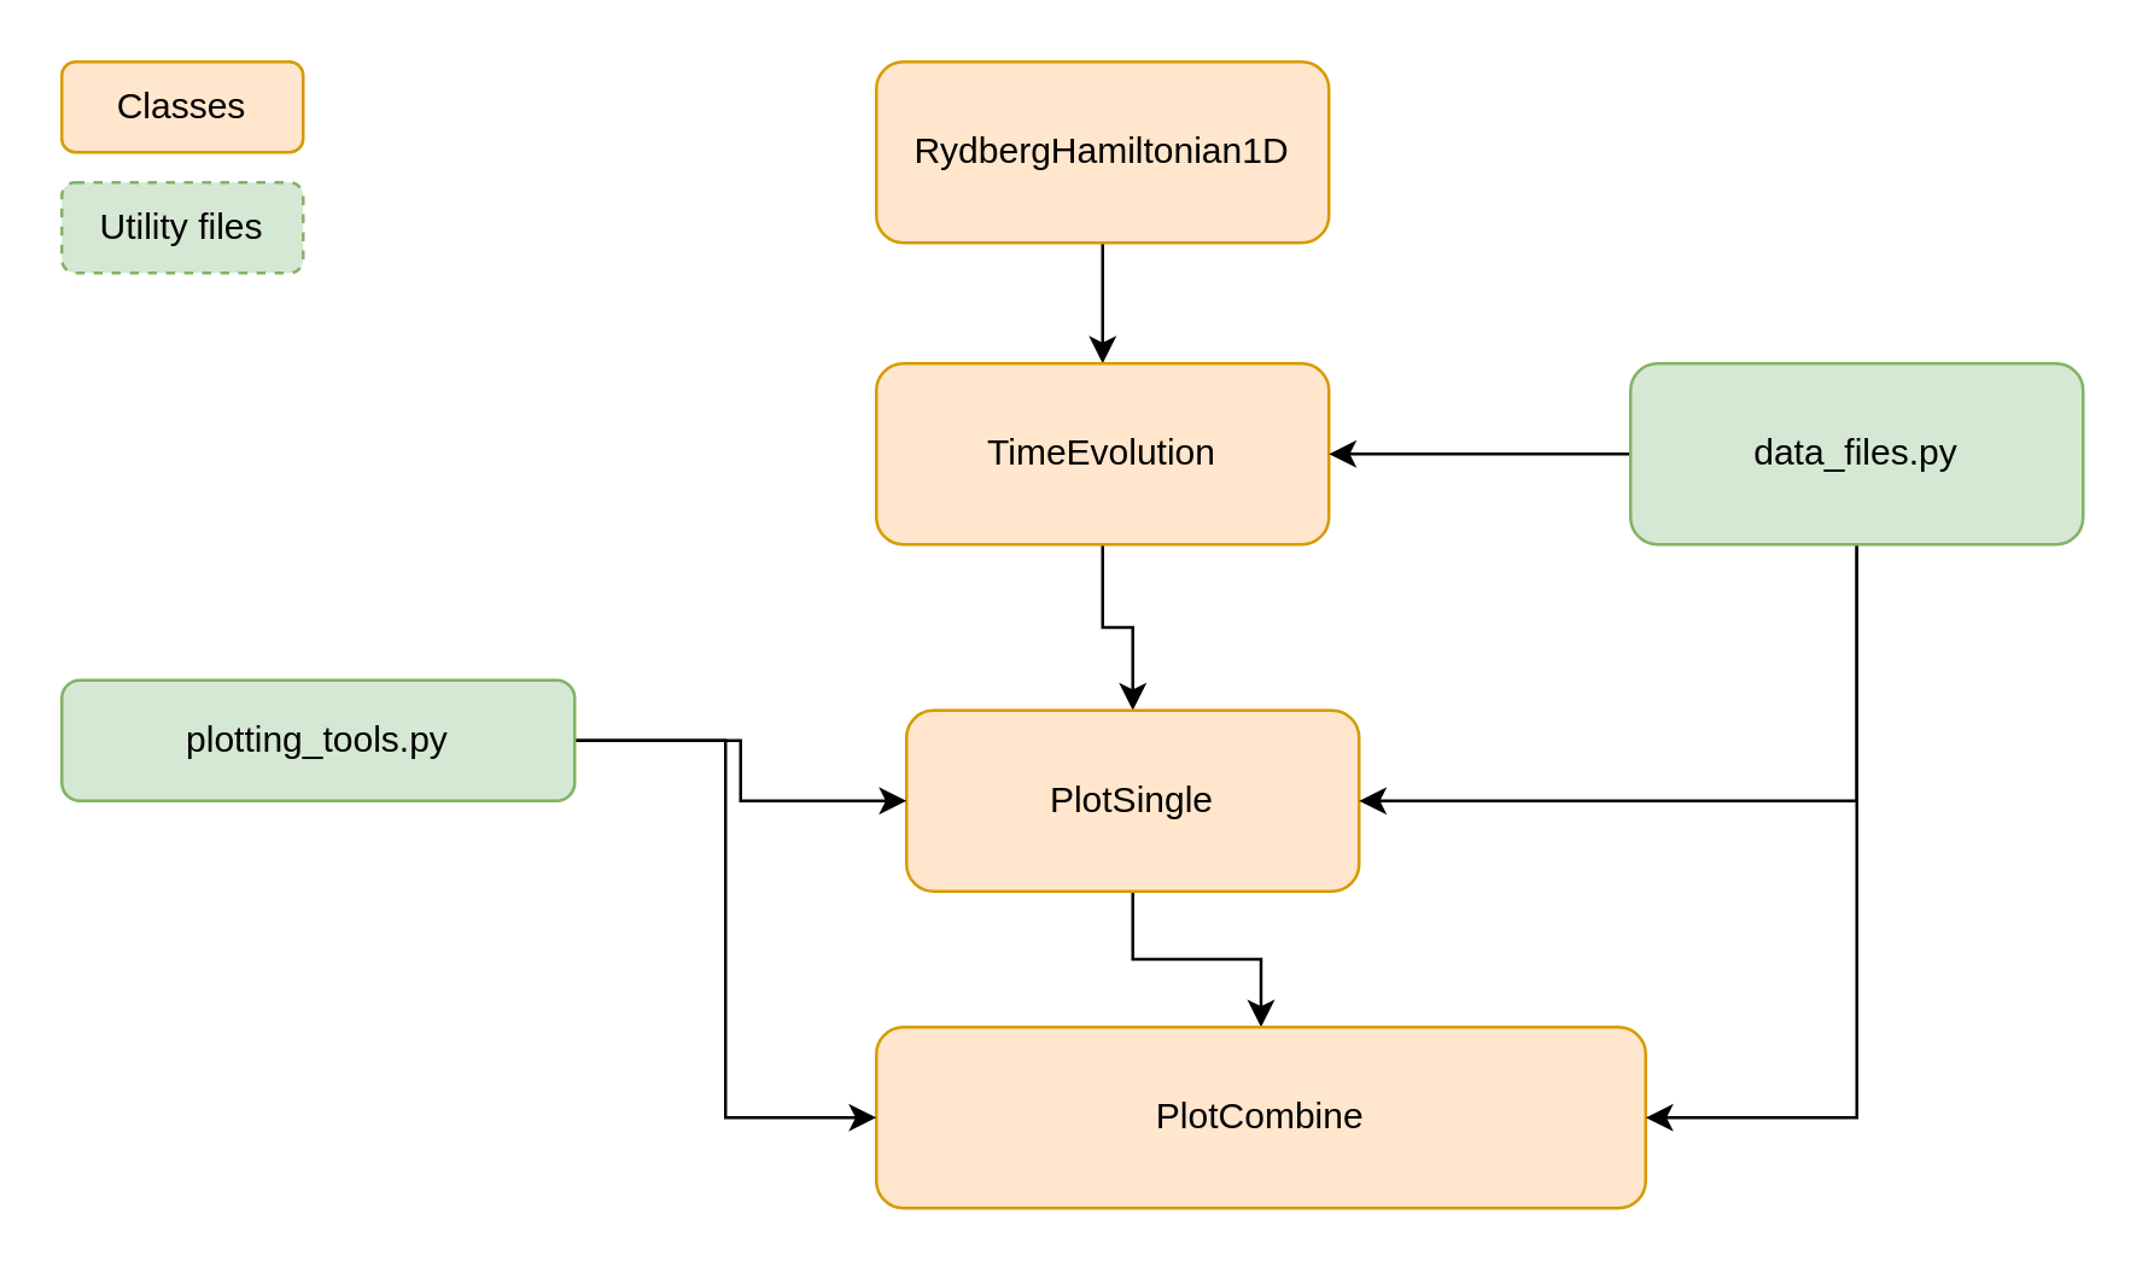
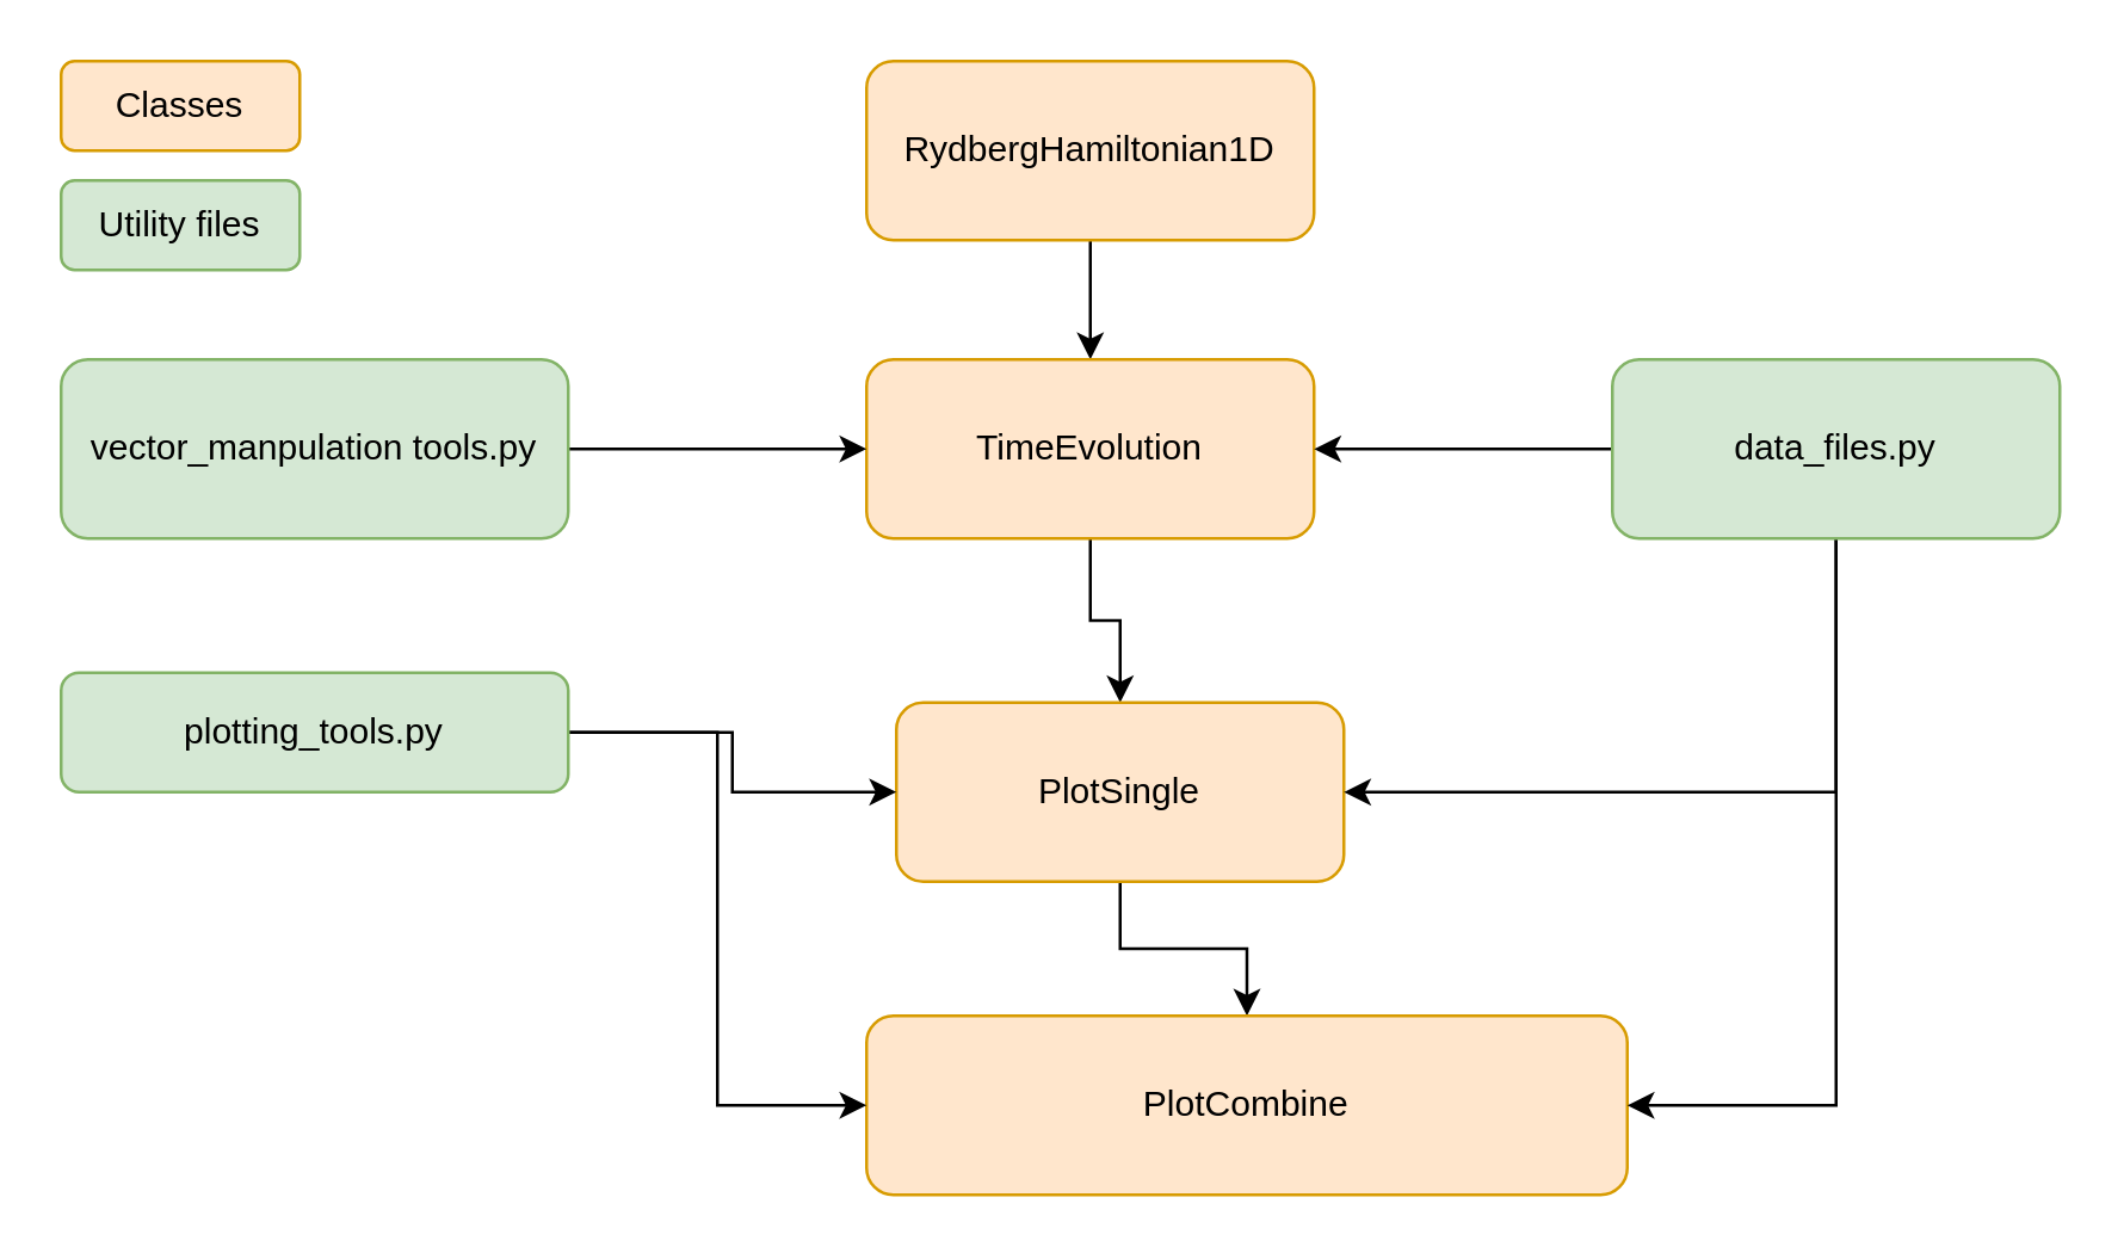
  <mxCell id="0" />
  <mxCell id="1" parent="0" />
  <mxCell id="2" style="edgeStyle=orthogonalEdgeStyle;rounded=0;orthogonalLoop=1;jettySize=auto;html=1;exitX=0.5;exitY=1;exitDx=0;exitDy=0;entryX=0.5;entryY=0;entryDx=0;entryDy=0;" edge="1" parent="1" source="3" target="6"><mxGeometry relative="1" as="geometry" /></mxCell>
  <mxCell id="3" value="RydbergHamiltonian1D" style="rounded=1;whiteSpace=wrap;html=1;fillColor=#ffe6cc;strokeColor=#d79b00;" vertex="1" parent="1"><mxGeometry x="290" y="20" width="150" height="60" as="geometry" /></mxCell>
  <mxCell id="4" style="edgeStyle=orthogonalEdgeStyle;rounded=0;orthogonalLoop=1;jettySize=auto;html=1;exitX=1;exitY=0.5;exitDx=0;exitDy=0;" edge="1" parent="1" source="6"><mxGeometry relative="1" as="geometry"><mxPoint x="440" y="150" as="targetPoint" /></mxGeometry></mxCell>
  <mxCell id="5" style="edgeStyle=orthogonalEdgeStyle;rounded=0;orthogonalLoop=1;jettySize=auto;html=1;exitX=0.5;exitY=1;exitDx=0;exitDy=0;" edge="1" parent="1" source="6" target="8"><mxGeometry relative="1" as="geometry" /></mxCell>
  <mxCell id="6" value="TimeEvolution" style="rounded=1;whiteSpace=wrap;html=1;fillColor=#ffe6cc;strokeColor=#d79b00;" vertex="1" parent="1"><mxGeometry x="290" y="120" width="150" height="60" as="geometry" /></mxCell>
  <mxCell id="7" style="edgeStyle=orthogonalEdgeStyle;rounded=0;orthogonalLoop=1;jettySize=auto;html=1;exitX=0.5;exitY=1;exitDx=0;exitDy=0;entryX=0.5;entryY=0;entryDx=0;entryDy=0;" edge="1" parent="1" source="8" target="9"><mxGeometry relative="1" as="geometry" /></mxCell>
  <mxCell id="8" value="PlotSingle" style="rounded=1;whiteSpace=wrap;html=1;fillColor=#ffe6cc;strokeColor=#d79b00;" vertex="1" parent="1"><mxGeometry x="300" y="235" width="150" height="60" as="geometry" /></mxCell>
  <mxCell id="9" value="PlotCombine" style="rounded=1;whiteSpace=wrap;html=1;fillColor=#ffe6cc;strokeColor=#d79b00;" vertex="1" parent="1"><mxGeometry x="290" y="340" width="255" height="60" as="geometry" /></mxCell>
  <mxCell id="10" style="edgeStyle=orthogonalEdgeStyle;rounded=0;orthogonalLoop=1;jettySize=auto;html=1;exitX=0.5;exitY=1;exitDx=0;exitDy=0;entryX=1;entryY=0.5;entryDx=0;entryDy=0;" edge="1" parent="1" source="13" target="8"><mxGeometry relative="1" as="geometry" /></mxCell>
  <mxCell id="11" style="edgeStyle=orthogonalEdgeStyle;rounded=0;orthogonalLoop=1;jettySize=auto;html=1;entryX=1;entryY=0.5;entryDx=0;entryDy=0;" edge="1" parent="1" source="13" target="9"><mxGeometry relative="1" as="geometry"><Array as="points"><mxPoint x="615" y="370" /></Array></mxGeometry></mxCell>
  <mxCell id="12" style="edgeStyle=orthogonalEdgeStyle;rounded=0;orthogonalLoop=1;jettySize=auto;html=1;exitX=0;exitY=0.5;exitDx=0;exitDy=0;" edge="1" parent="1" source="13" target="6"><mxGeometry relative="1" as="geometry" /></mxCell>
  <mxCell id="13" value="data_files.py" style="rounded=1;whiteSpace=wrap;html=1;strokeColor=#82b366;fillColor=#d5e8d4;" vertex="1" parent="1"><mxGeometry x="540" y="120" width="150" height="60" as="geometry" /></mxCell>
+ <mxCell id="14" style="edgeStyle=orthogonalEdgeStyle;rounded=0;orthogonalLoop=1;jettySize=auto;html=1;entryX=0;entryY=0.5;entryDx=0;entryDy=0;" edge="1" parent="1" source="15" target="6"><mxGeometry relative="1" as="geometry" /></mxCell>
+ <mxCell id="15" value="vector_manpulation tools.py" style="rounded=1;whiteSpace=wrap;html=1;fillColor=#d5e8d4;strokeColor=#82b366;" vertex="1" parent="1"><mxGeometry x="20" y="120" width="170" height="60" as="geometry" /></mxCell>
  <mxCell id="16" style="edgeStyle=orthogonalEdgeStyle;rounded=0;orthogonalLoop=1;jettySize=auto;html=1;" edge="1" parent="1" source="18" target="8"><mxGeometry relative="1" as="geometry" /></mxCell>
  <mxCell id="17" style="edgeStyle=orthogonalEdgeStyle;rounded=0;orthogonalLoop=1;jettySize=auto;html=1;exitX=1;exitY=0.5;exitDx=0;exitDy=0;entryX=0;entryY=0.5;entryDx=0;entryDy=0;" edge="1" parent="1" source="18" target="9"><mxGeometry relative="1" as="geometry" /></mxCell>
  <mxCell id="18" value="plotting_tools.py" style="rounded=1;whiteSpace=wrap;html=1;fillColor=#d5e8d4;strokeColor=#82b366;" vertex="1" parent="1"><mxGeometry x="20" y="225" width="170" height="40" as="geometry" /></mxCell>
  <mxCell id="19" value="Classes" style="rounded=1;whiteSpace=wrap;html=1;fillColor=#ffe6cc;strokeColor=#d79b00;" vertex="1" parent="1"><mxGeometry x="20" y="20" width="80" height="30" as="geometry" /></mxCell>
  <mxCell id="20" style="edgeStyle=orthogonalEdgeStyle;rounded=0;orthogonalLoop=1;jettySize=auto;html=1;exitX=0.5;exitY=1;exitDx=0;exitDy=0;" edge="1" parent="1" source="19" target="19"><mxGeometry relative="1" as="geometry" /></mxCell>
- <mxCell id="21" value="Utility files" style="rounded=1;whiteSpace=wrap;html=1;fillColor=#d5e8d4;strokeColor=#82b366;dashed=1;" vertex="1" parent="1"><mxGeometry x="20" y="60" width="80" height="30" as="geometry" /></mxCell>
+ <mxCell id="21" value="Utility files" style="rounded=1;whiteSpace=wrap;html=1;fillColor=#d5e8d4;strokeColor=#82b366;" vertex="1" parent="1"><mxGeometry x="20" y="60" width="80" height="30" as="geometry" /></mxCell>
